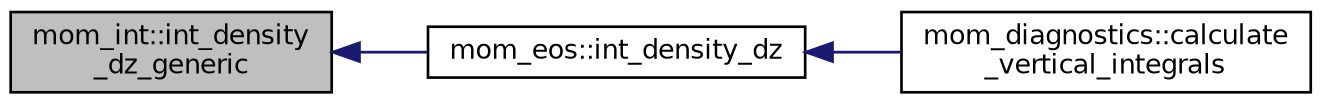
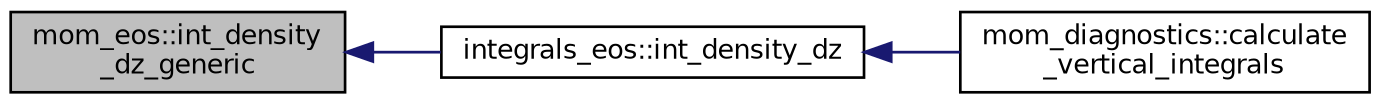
  digraph {
    rankdir=LR
    node [color=black fillcolor=white fontname=Helvetica fontsize=10 shape=record style=filled]
    edge [color=midnightblue dir=back fontname=Helvetica fontsize=10 labelfontname=Helvetica labelfontsize=10 style=solid]
-   n1 [fillcolor=grey75 fontcolor=black height=0.2 label="mom_int::int_density\l_dz_generic" width=0.4]
-   n2 [height=0.2 label="mom_eos::int_density_dz" width=0.4]
+   n1 [fillcolor=grey75 fontcolor=black height=0.2 label="mom_eos::int_density\l_dz_generic" width=0.4]
+   n2 [height=0.2 label="integrals_eos::int_density_dz" width=0.4]
    n3 [height=0.2 label="mom_diagnostics::calculate\l_vertical_integrals" width=0.4]
    n1 -> n2
    n2 -> n3
  }
